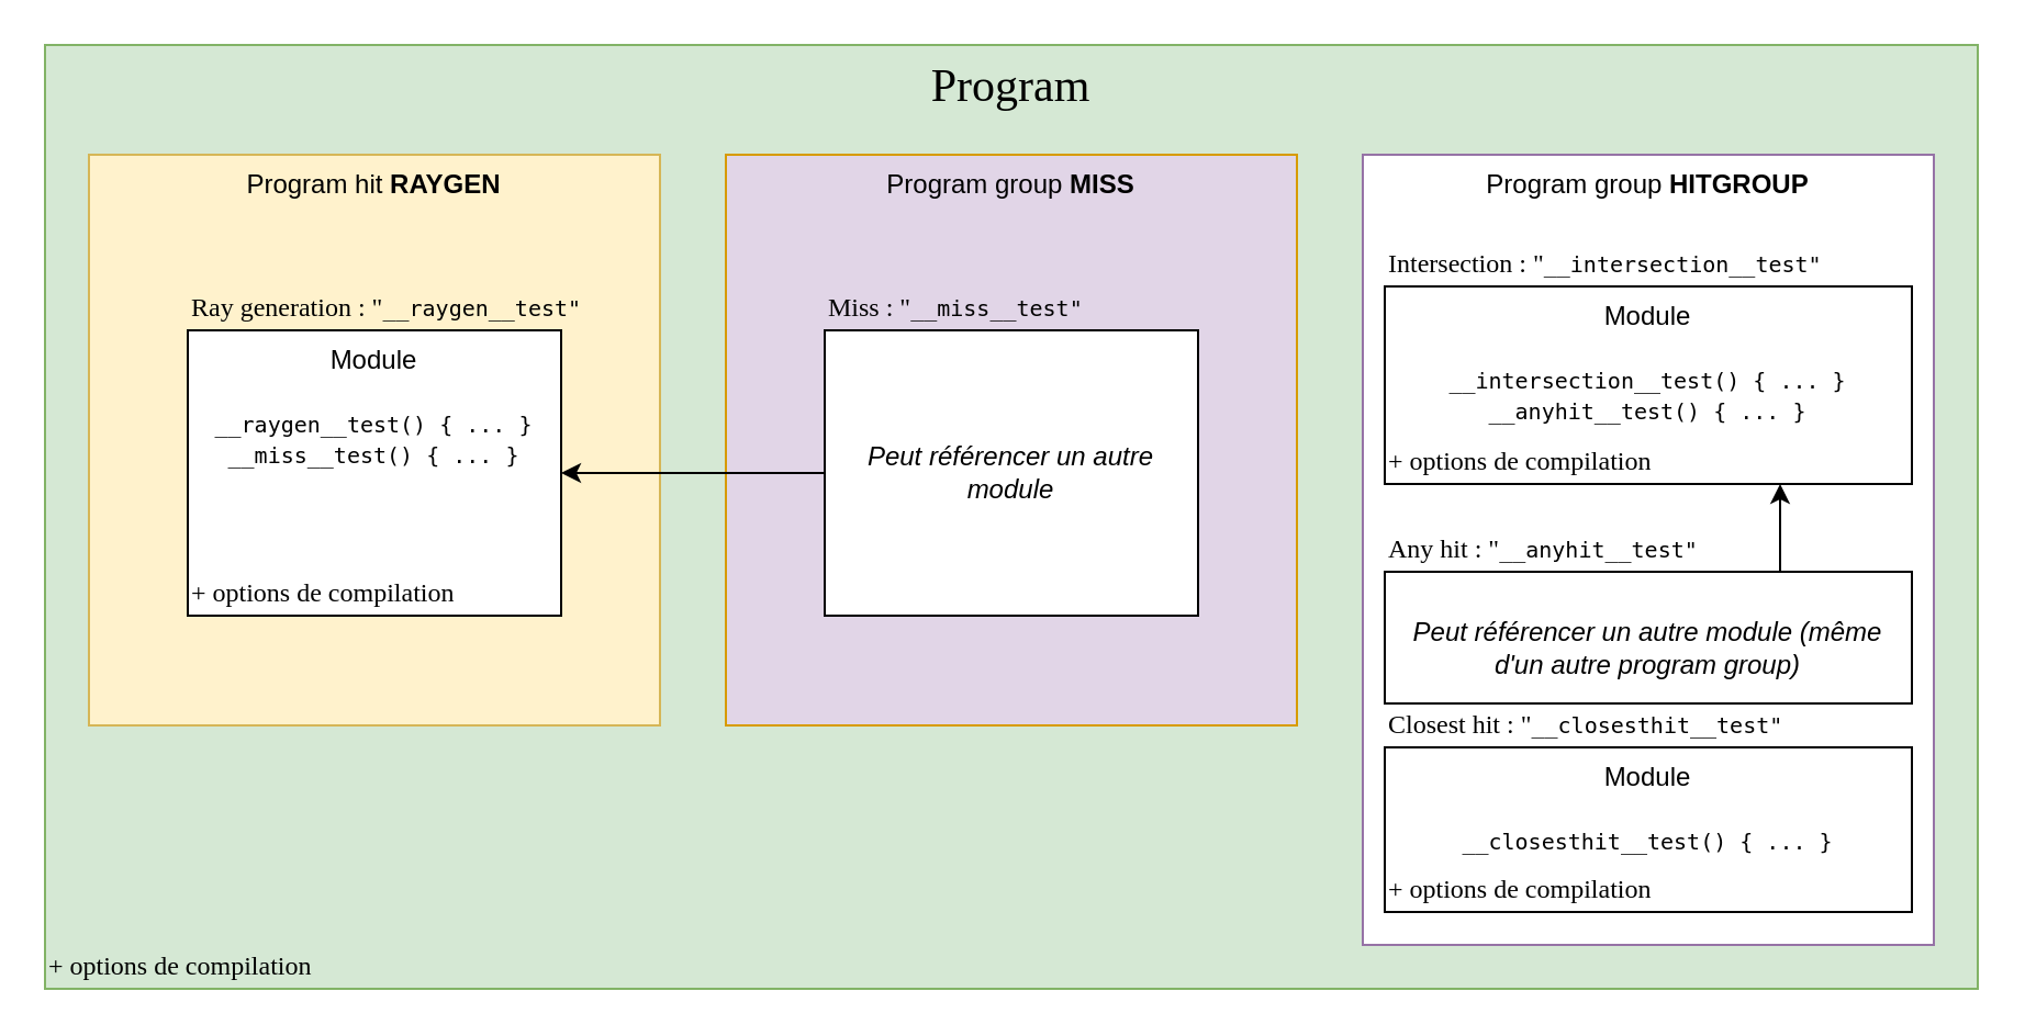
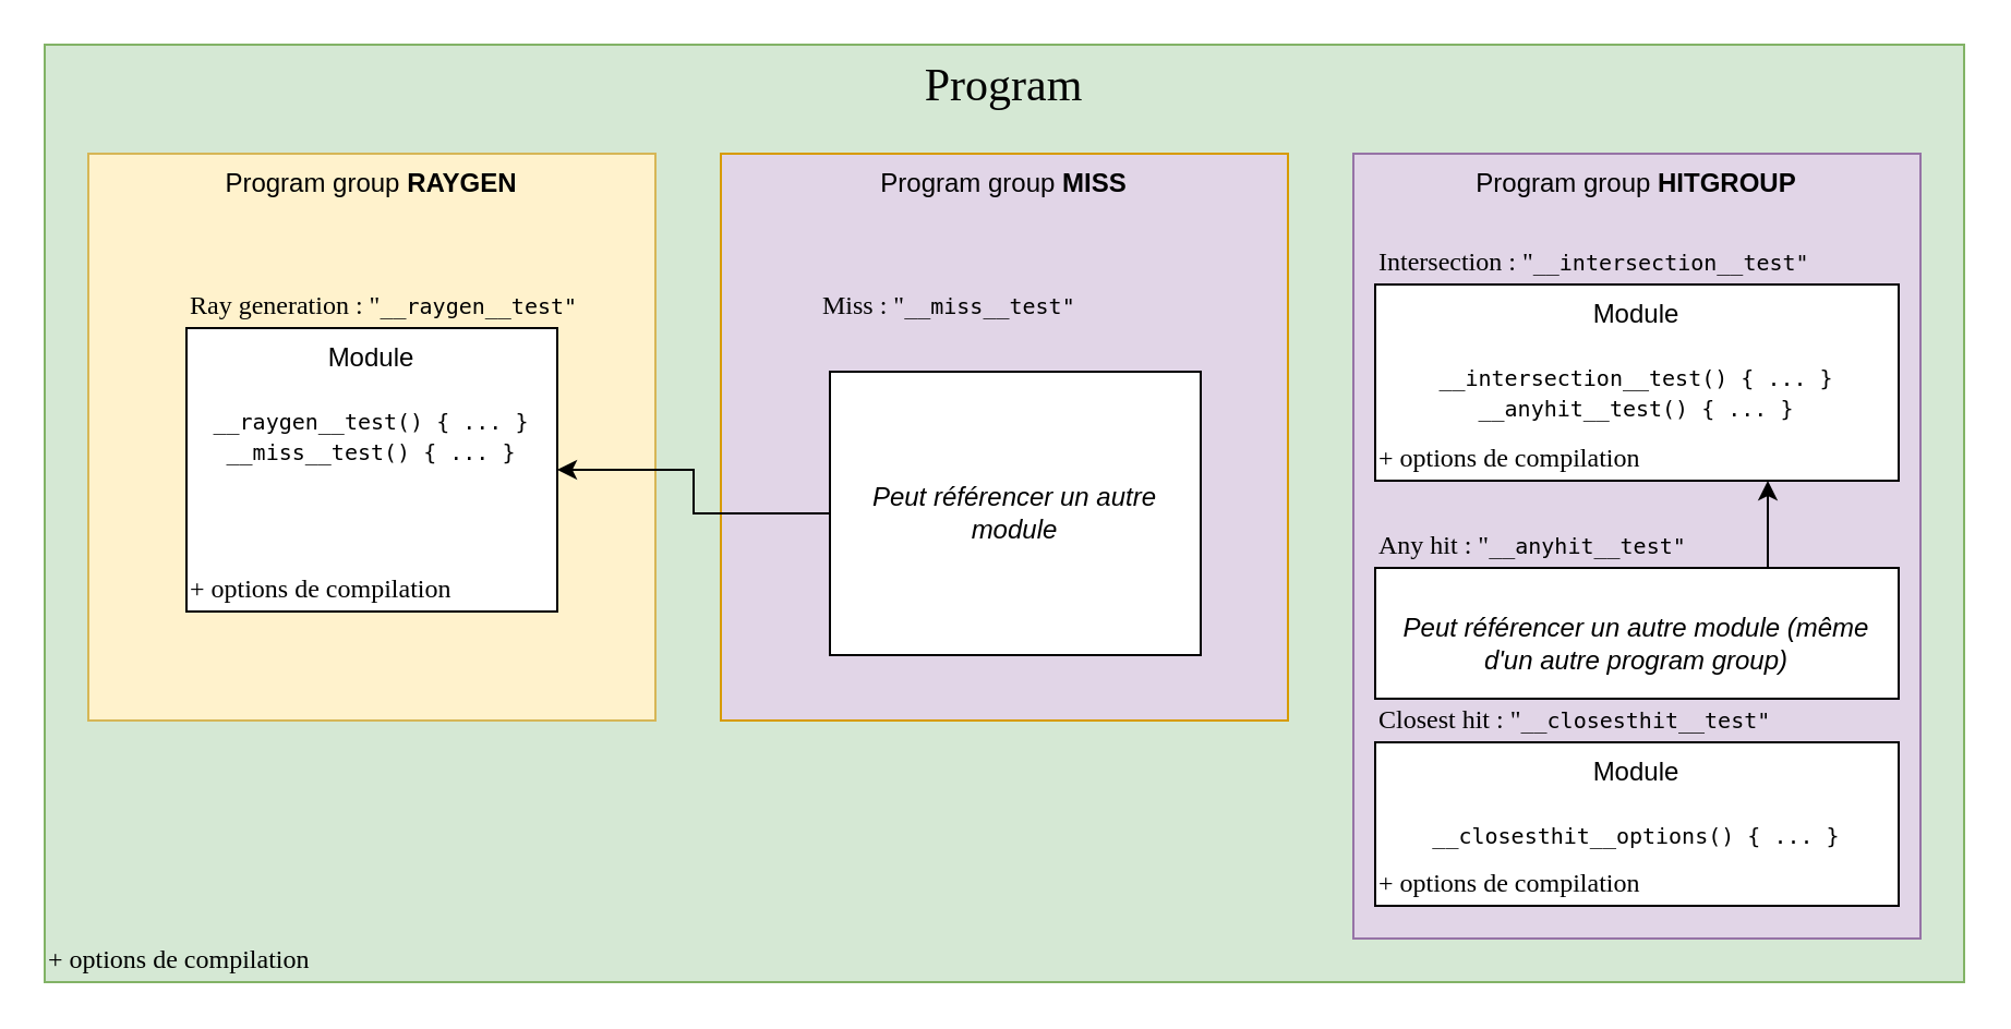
  <mxCell id="0" />
  <mxCell id="1" parent="0" />
  <mxCell id="2" value="&lt;font style=&quot;font-size: 21px;&quot;&gt;Program&lt;/font&gt;" style="whiteSpace=wrap;html=1;verticalAlign=top;glass=0;sketch=0;fillColor=#d5e8d4;strokeColor=#82b366;fontSize=21;labelBackgroundColor=none;labelBorderColor=none;fontFamily=Tahoma;" vertex="1" parent="1"><mxGeometry x="20" y="20" width="880" height="430" as="geometry" /></mxCell>
  <mxCell id="3" value="Program group &lt;b&gt;MISS&lt;/b&gt;" style="whiteSpace=wrap;html=1;verticalAlign=top;fillColor=#e1d5e7;strokeColor=#d79b00;" vertex="1" parent="1"><mxGeometry x="330" y="70" width="260" height="260" as="geometry" /></mxCell>
- <mxCell id="4" value="Program hit &lt;b&gt;RAYGEN&lt;/b&gt;" style="whiteSpace=wrap;html=1;verticalAlign=top;fillColor=#fff2cc;strokeColor=#d6b656;" vertex="1" parent="1"><mxGeometry x="40" y="70" width="260" height="260" as="geometry" /></mxCell>
- <mxCell id="5" value="Program group &lt;b&gt;HITGROUP&lt;/b&gt;" style="whiteSpace=wrap;html=1;verticalAlign=top;fillColor=#ffffff;strokeColor=#9673a6;" vertex="1" parent="1"><mxGeometry x="620" y="70" width="260" height="360" as="geometry" /></mxCell>
+ <mxCell id="4" value="Program group &lt;b&gt;RAYGEN&lt;/b&gt;" style="whiteSpace=wrap;html=1;verticalAlign=top;fillColor=#fff2cc;strokeColor=#d6b656;" vertex="1" parent="1"><mxGeometry x="40" y="70" width="260" height="260" as="geometry" /></mxCell>
+ <mxCell id="5" value="Program group &lt;b&gt;HITGROUP&lt;/b&gt;" style="whiteSpace=wrap;html=1;verticalAlign=top;fillColor=#e1d5e7;strokeColor=#9673a6;" vertex="1" parent="1"><mxGeometry x="620" y="70" width="260" height="360" as="geometry" /></mxCell>
  <mxCell id="6" value="Module&lt;br&gt;&lt;br&gt;&lt;font style=&quot;font-size: 10px&quot; face=&quot;monospace&quot;&gt;__raygen__test() { ... }&lt;br&gt;__miss__test() { ... }&lt;/font&gt;" style="rounded=0;whiteSpace=wrap;html=1;verticalAlign=top;align=center;glass=0;" vertex="1" parent="1"><mxGeometry x="85" y="150" width="170" height="130" as="geometry" /></mxCell>
  <mxCell id="7" style="edgeStyle=orthogonalEdgeStyle;rounded=0;orthogonalLoop=1;jettySize=auto;html=1;" edge="1" parent="1" source="8" target="6"><mxGeometry relative="1" as="geometry" /></mxCell>
- <mxCell id="8" value="Peut référencer un autre module" style="rounded=0;whiteSpace=wrap;html=1;verticalAlign=middle;align=center;glass=0;fontStyle=2" vertex="1" parent="1"><mxGeometry x="375" y="150" width="170" height="130" as="geometry" /></mxCell>
+ <mxCell id="8" value="Peut référencer un autre module" style="rounded=0;whiteSpace=wrap;html=1;verticalAlign=middle;align=center;glass=0;fontStyle=2" vertex="1" parent="1"><mxGeometry x="380" y="170" width="170" height="130" as="geometry" /></mxCell>
  <mxCell id="9" value="Module&lt;br&gt;&lt;br&gt;&lt;font style=&quot;font-size: 10px&quot; face=&quot;monospace&quot;&gt;__intersection__test() { ... }&lt;br&gt;__anyhit__test() { ... }&lt;/font&gt;" style="rounded=0;whiteSpace=wrap;html=1;verticalAlign=top;align=center;glass=0;" vertex="1" parent="1"><mxGeometry x="630" y="130" width="240" height="90" as="geometry" /></mxCell>
  <mxCell id="10" value="Ray generation : &quot;&lt;span style=&quot;font-family: monospace ; font-size: 10px ; text-align: center&quot;&gt;__raygen__test&quot;&lt;/span&gt;" style="text;html=1;align=left;verticalAlign=middle;resizable=0;points=[];autosize=1;strokeColor=none;fillColor=none;fontSize=12;fontFamily=Tahoma;" vertex="1" parent="1"><mxGeometry x="85" y="130" width="200" height="20" as="geometry" /></mxCell>
  <mxCell id="11" value="Miss : &quot;&lt;span style=&quot;font-family: monospace ; font-size: 10px ; text-align: center&quot;&gt;__miss__test&quot;&lt;/span&gt;" style="text;html=1;align=left;verticalAlign=middle;resizable=0;points=[];autosize=1;strokeColor=none;fillColor=none;fontSize=12;fontFamily=Tahoma;" vertex="1" parent="1"><mxGeometry x="375" y="130" width="130" height="20" as="geometry" /></mxCell>
- <mxCell id="12" value="Module&lt;br&gt;&lt;br&gt;&lt;font style=&quot;font-size: 10px&quot; face=&quot;monospace&quot;&gt;__closesthit__test() { ... }&lt;br&gt;&lt;/font&gt;" style="rounded=0;whiteSpace=wrap;html=1;verticalAlign=top;align=center;glass=0;" vertex="1" parent="1"><mxGeometry x="630" y="340" width="240" height="75" as="geometry" /></mxCell>
+ <mxCell id="12" value="Module&lt;br&gt;&lt;br&gt;&lt;font style=&quot;font-size: 10px&quot; face=&quot;monospace&quot;&gt;__closesthit__options() { ... }&lt;br&gt;&lt;/font&gt;" style="rounded=0;whiteSpace=wrap;html=1;verticalAlign=top;align=center;glass=0;" vertex="1" parent="1"><mxGeometry x="630" y="340" width="240" height="75" as="geometry" /></mxCell>
  <mxCell id="13" value="Intersection : &quot;&lt;span style=&quot;font-family: monospace ; font-size: 10px ; text-align: center&quot;&gt;__intersection__test&quot;&lt;/span&gt;" style="text;html=1;align=left;verticalAlign=middle;resizable=0;points=[];autosize=1;strokeColor=none;fillColor=none;fontSize=12;fontFamily=Tahoma;" vertex="1" parent="1"><mxGeometry x="630" y="110" width="220" height="20" as="geometry" /></mxCell>
  <mxCell id="14" value="Closest hit : &quot;&lt;span style=&quot;font-family: monospace ; font-size: 10px ; text-align: center&quot;&gt;__closesthit__test&quot;&lt;/span&gt;" style="text;html=1;align=left;verticalAlign=middle;resizable=0;points=[];autosize=1;strokeColor=none;fillColor=none;fontSize=12;fontFamily=Tahoma;" vertex="1" parent="1"><mxGeometry x="630" y="320" width="200" height="20" as="geometry" /></mxCell>
  <mxCell id="15" style="edgeStyle=orthogonalEdgeStyle;rounded=0;orthogonalLoop=1;jettySize=auto;html=1;fontFamily=Tahoma;fontSize=12;" edge="1" parent="1" source="16" target="9"><mxGeometry relative="1" as="geometry"><Array as="points"><mxPoint x="810" y="230" /><mxPoint x="810" y="230" /></Array></mxGeometry></mxCell>
  <mxCell id="16" value="&lt;br&gt;&lt;font face=&quot;helvetica&quot;&gt;&lt;i&gt;Peut référencer un autre module (même d'un autre program group)&lt;/i&gt;&lt;/font&gt;" style="rounded=0;whiteSpace=wrap;html=1;verticalAlign=top;align=center;glass=0;" vertex="1" parent="1"><mxGeometry x="630" y="260" width="240" height="60" as="geometry" /></mxCell>
  <mxCell id="17" value="Any hit : &quot;&lt;span style=&quot;font-family: monospace ; font-size: 10px ; text-align: center&quot;&gt;__anyhit__test&quot;&lt;/span&gt;" style="text;html=1;align=left;verticalAlign=middle;resizable=0;points=[];autosize=1;strokeColor=none;fillColor=none;fontSize=12;fontFamily=Tahoma;" vertex="1" parent="1"><mxGeometry x="630" y="240" width="160" height="20" as="geometry" /></mxCell>
  <mxCell id="18" value="+ options de compilation" style="text;html=1;align=left;verticalAlign=middle;resizable=0;points=[];autosize=1;strokeColor=none;fillColor=none;fontSize=12;fontFamily=Tahoma;" vertex="1" parent="1"><mxGeometry x="20" y="430" width="150" height="20" as="geometry" /></mxCell>
  <mxCell id="19" value="+ options de compilation" style="text;html=1;align=left;verticalAlign=middle;resizable=0;points=[];autosize=1;strokeColor=none;fillColor=none;fontSize=12;fontFamily=Tahoma;" vertex="1" parent="1"><mxGeometry x="85" y="260" width="150" height="20" as="geometry" /></mxCell>
  <mxCell id="20" value="+ options de compilation" style="text;html=1;align=left;verticalAlign=middle;resizable=0;points=[];autosize=1;strokeColor=none;fillColor=none;fontSize=12;fontFamily=Tahoma;" vertex="1" parent="1"><mxGeometry x="630" y="395" width="150" height="20" as="geometry" /></mxCell>
  <mxCell id="21" value="+ options de compilation" style="text;html=1;align=left;verticalAlign=middle;resizable=0;points=[];autosize=1;strokeColor=none;fillColor=none;fontSize=12;fontFamily=Tahoma;" vertex="1" parent="1"><mxGeometry x="630" y="200" width="150" height="20" as="geometry" /></mxCell>
